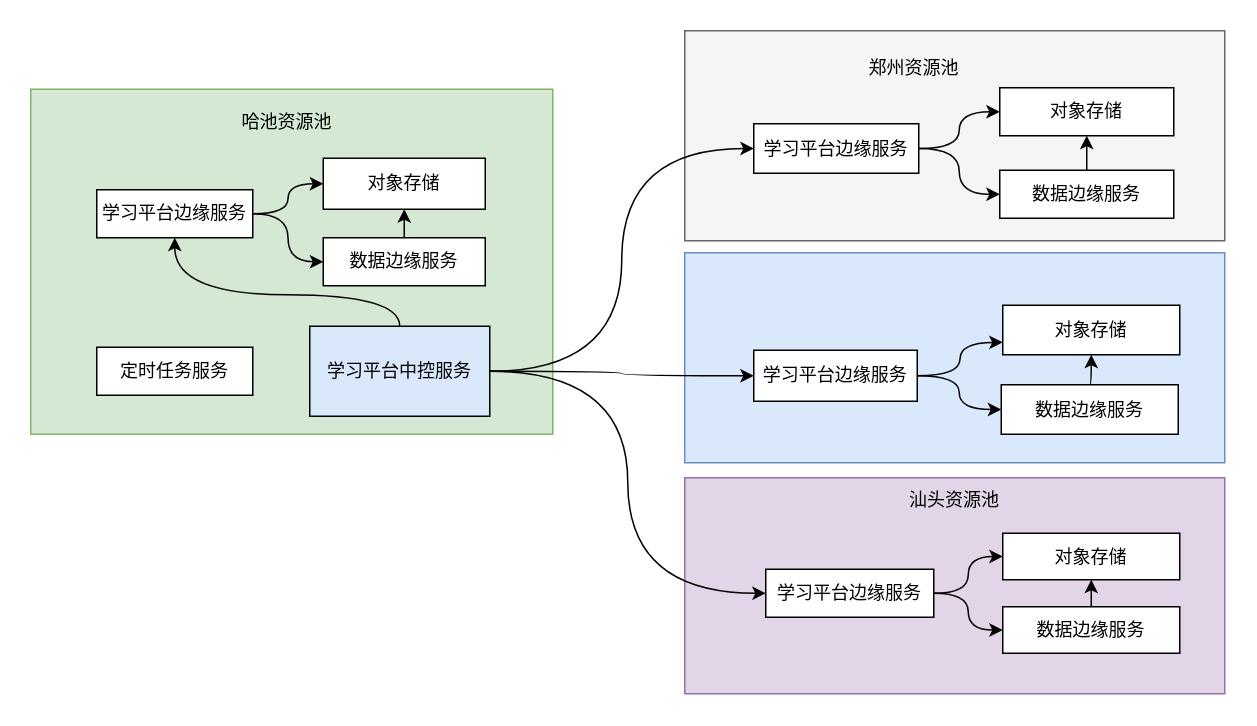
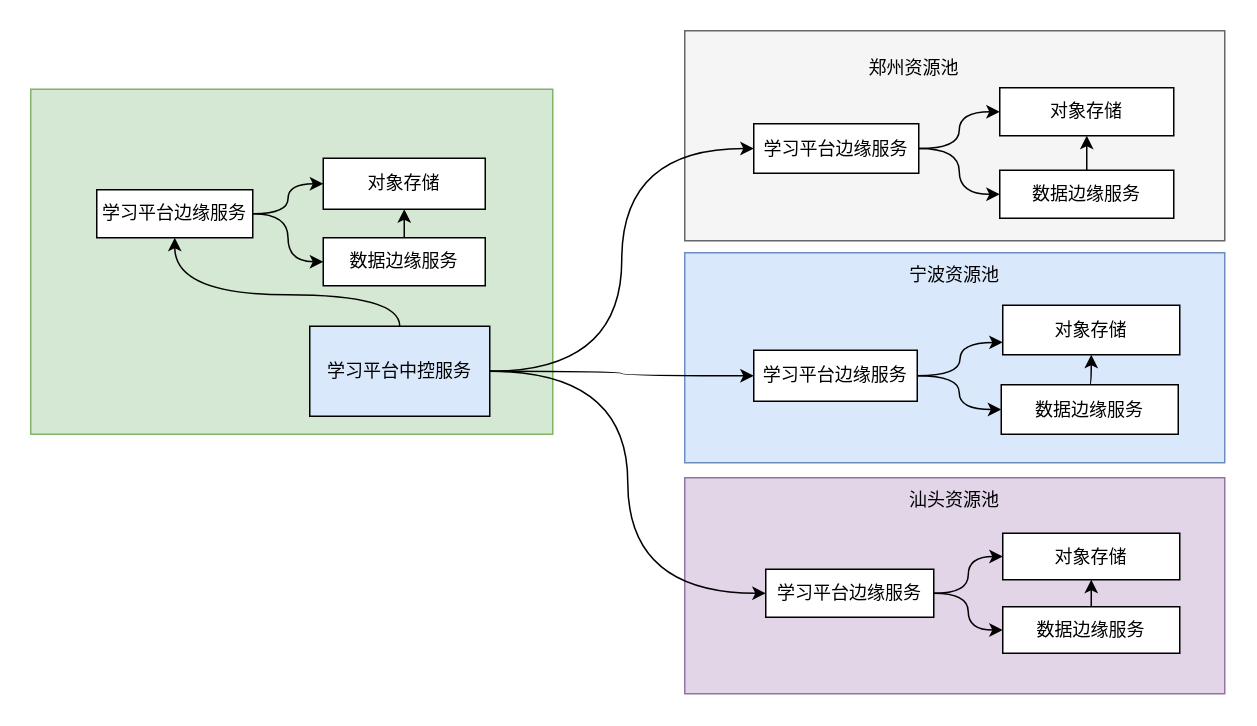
  <mxCell id="0" />
  <mxCell id="1" parent="0" />
  <mxCell id="2" value="" style="group" vertex="1" connectable="0" parent="1"><mxGeometry x="20" y="59" width="348" height="230" as="geometry" /></mxCell>
  <mxCell id="3" value="" style="rounded=0;whiteSpace=wrap;html=1;fillColor=#d5e8d4;strokeColor=#82b366;" vertex="1" parent="2"><mxGeometry width="348" height="230" as="geometry" /></mxCell>
  <mxCell id="4" value="学习平台中控服务" style="rounded=0;whiteSpace=wrap;html=1;fillColor=#dae8fc;" vertex="1" parent="2"><mxGeometry x="186" y="158" width="120" height="60" as="geometry" /></mxCell>
  <mxCell id="5" value="学习平台边缘服务" style="rounded=0;whiteSpace=wrap;html=1;" vertex="1" parent="2"><mxGeometry x="44" y="67" width="104" height="32" as="geometry" /></mxCell>
  <mxCell id="6" style="edgeStyle=orthogonalEdgeStyle;curved=1;rounded=0;orthogonalLoop=1;jettySize=auto;html=1;entryX=0.5;entryY=1;entryDx=0;entryDy=0;" edge="1" parent="2" source="4" target="5"><mxGeometry relative="1" as="geometry"><Array as="points"><mxPoint x="246" y="137" /><mxPoint x="96" y="137" /></Array></mxGeometry></mxCell>
  <mxCell id="7" value="对象存储" style="rounded=0;whiteSpace=wrap;html=1;" vertex="1" parent="2"><mxGeometry x="195" y="46" width="108" height="34" as="geometry" /></mxCell>
  <mxCell id="8" style="edgeStyle=orthogonalEdgeStyle;curved=1;rounded=0;orthogonalLoop=1;jettySize=auto;html=1;entryX=0;entryY=0.5;entryDx=0;entryDy=0;" edge="1" parent="2" source="5" target="7"><mxGeometry relative="1" as="geometry" /></mxCell>
- <mxCell id="9" value="哈池资源池" style="text;html=1;strokeColor=none;fillColor=none;align=center;verticalAlign=middle;whiteSpace=wrap;rounded=0;" vertex="1" parent="2"><mxGeometry x="126" y="7" width="90" height="30" as="geometry" /></mxCell>
  <mxCell id="10" style="edgeStyle=orthogonalEdgeStyle;curved=1;rounded=0;orthogonalLoop=1;jettySize=auto;html=1;exitX=0.5;exitY=0;exitDx=0;exitDy=0;entryX=0.5;entryY=1;entryDx=0;entryDy=0;" edge="1" parent="2" source="11" target="7"><mxGeometry relative="1" as="geometry" /></mxCell>
  <mxCell id="11" value="数据边缘服务" style="rounded=0;whiteSpace=wrap;html=1;" vertex="1" parent="2"><mxGeometry x="195" y="99" width="108" height="32" as="geometry" /></mxCell>
  <mxCell id="12" style="edgeStyle=orthogonalEdgeStyle;curved=1;rounded=0;orthogonalLoop=1;jettySize=auto;html=1;" edge="1" parent="2" source="5" target="11"><mxGeometry relative="1" as="geometry" /></mxCell>
- <mxCell id="13" value="定时任务服务" style="rounded=0;whiteSpace=wrap;html=1;" vertex="1" parent="2"><mxGeometry x="44" y="172" width="104" height="32" as="geometry" /></mxCell>
  <mxCell id="14" value="" style="rounded=0;whiteSpace=wrap;html=1;fillColor=#e1d5e7;strokeColor=#9673a6;" vertex="1" parent="1"><mxGeometry x="456" y="318" width="360" height="144" as="geometry" /></mxCell>
  <mxCell id="15" value="" style="rounded=0;whiteSpace=wrap;html=1;fillColor=#dae8fc;strokeColor=#6c8ebf;" vertex="1" parent="1"><mxGeometry x="456" y="168" width="360" height="140" as="geometry" /></mxCell>
  <mxCell id="16" value="" style="rounded=0;whiteSpace=wrap;html=1;fillColor=#f5f5f5;fontColor=#333333;strokeColor=#666666;" vertex="1" parent="1"><mxGeometry x="456" y="20" width="360" height="140" as="geometry" /></mxCell>
  <mxCell id="17" style="edgeStyle=orthogonalEdgeStyle;curved=1;rounded=0;orthogonalLoop=1;jettySize=auto;html=1;entryX=0;entryY=0.5;entryDx=0;entryDy=0;" edge="1" parent="1" source="4" target="22"><mxGeometry relative="1" as="geometry" /></mxCell>
  <mxCell id="18" style="edgeStyle=orthogonalEdgeStyle;curved=1;rounded=0;orthogonalLoop=1;jettySize=auto;html=1;entryX=0;entryY=0.5;entryDx=0;entryDy=0;" edge="1" parent="1" source="4" target="25"><mxGeometry relative="1" as="geometry" /></mxCell>
  <mxCell id="19" style="edgeStyle=orthogonalEdgeStyle;curved=1;rounded=0;orthogonalLoop=1;jettySize=auto;html=1;entryX=0;entryY=0.5;entryDx=0;entryDy=0;" edge="1" parent="1" source="4" target="28"><mxGeometry relative="1" as="geometry" /></mxCell>
  <mxCell id="20" style="edgeStyle=orthogonalEdgeStyle;curved=1;rounded=0;orthogonalLoop=1;jettySize=auto;html=1;entryX=0;entryY=0.5;entryDx=0;entryDy=0;" edge="1" parent="1" source="22" target="29"><mxGeometry relative="1" as="geometry" /></mxCell>
  <mxCell id="21" style="edgeStyle=orthogonalEdgeStyle;curved=1;rounded=0;orthogonalLoop=1;jettySize=auto;html=1;entryX=0;entryY=0.5;entryDx=0;entryDy=0;" edge="1" parent="1" source="22" target="36"><mxGeometry relative="1" as="geometry" /></mxCell>
  <mxCell id="22" value="学习平台边缘服务" style="rounded=0;whiteSpace=wrap;html=1;" vertex="1" parent="1"><mxGeometry x="502" y="82" width="110" height="33" as="geometry" /></mxCell>
  <mxCell id="23" style="edgeStyle=orthogonalEdgeStyle;curved=1;rounded=0;orthogonalLoop=1;jettySize=auto;html=1;entryX=0;entryY=0.75;entryDx=0;entryDy=0;" edge="1" parent="1" source="25" target="30"><mxGeometry relative="1" as="geometry" /></mxCell>
  <mxCell id="24" style="edgeStyle=orthogonalEdgeStyle;curved=1;rounded=0;orthogonalLoop=1;jettySize=auto;html=1;entryX=0;entryY=0.5;entryDx=0;entryDy=0;" edge="1" parent="1" source="25" target="38"><mxGeometry relative="1" as="geometry" /></mxCell>
  <mxCell id="25" value="学习平台边缘服务" style="rounded=0;whiteSpace=wrap;html=1;" vertex="1" parent="1"><mxGeometry x="502" y="233" width="109" height="34" as="geometry" /></mxCell>
  <mxCell id="26" style="edgeStyle=orthogonalEdgeStyle;curved=1;rounded=0;orthogonalLoop=1;jettySize=auto;html=1;entryX=0;entryY=0.5;entryDx=0;entryDy=0;" edge="1" parent="1" source="28" target="31"><mxGeometry relative="1" as="geometry" /></mxCell>
  <mxCell id="27" style="edgeStyle=orthogonalEdgeStyle;curved=1;rounded=0;orthogonalLoop=1;jettySize=auto;html=1;entryX=0;entryY=0.5;entryDx=0;entryDy=0;" edge="1" parent="1" source="28" target="40"><mxGeometry relative="1" as="geometry" /></mxCell>
  <mxCell id="28" value="学习平台边缘服务" style="rounded=0;whiteSpace=wrap;html=1;" vertex="1" parent="1"><mxGeometry x="510" y="379" width="112" height="32" as="geometry" /></mxCell>
  <mxCell id="29" value="对象存储" style="rounded=0;whiteSpace=wrap;html=1;" vertex="1" parent="1"><mxGeometry x="666" y="58" width="116" height="32" as="geometry" /></mxCell>
  <mxCell id="30" value="对象存储" style="rounded=0;whiteSpace=wrap;html=1;" vertex="1" parent="1"><mxGeometry x="668" y="203" width="118" height="33" as="geometry" /></mxCell>
  <mxCell id="31" value="对象存储" style="rounded=0;whiteSpace=wrap;html=1;" vertex="1" parent="1"><mxGeometry x="668" y="355" width="118" height="31" as="geometry" /></mxCell>
  <mxCell id="32" value="郑州资源池" style="text;html=1;strokeColor=none;fillColor=none;align=center;verticalAlign=middle;whiteSpace=wrap;rounded=0;" vertex="1" parent="1"><mxGeometry x="569" y="30" width="80" height="30" as="geometry" /></mxCell>
+ <mxCell id="33" value="宁波资源池" style="text;html=1;strokeColor=none;fillColor=none;align=center;verticalAlign=middle;whiteSpace=wrap;rounded=0;" vertex="1" parent="1"><mxGeometry x="596" y="168" width="80" height="30" as="geometry" /></mxCell>
  <mxCell id="34" value="汕头资源池" style="text;html=1;strokeColor=none;fillColor=none;align=center;verticalAlign=middle;whiteSpace=wrap;rounded=0;" vertex="1" parent="1"><mxGeometry x="596" y="318" width="80" height="30" as="geometry" /></mxCell>
  <mxCell id="35" style="edgeStyle=orthogonalEdgeStyle;curved=1;rounded=0;orthogonalLoop=1;jettySize=auto;html=1;exitX=0.5;exitY=0;exitDx=0;exitDy=0;entryX=0.5;entryY=1;entryDx=0;entryDy=0;" edge="1" parent="1" source="36" target="29"><mxGeometry relative="1" as="geometry" /></mxCell>
  <mxCell id="36" value="数据边缘服务" style="rounded=0;whiteSpace=wrap;html=1;" vertex="1" parent="1"><mxGeometry x="666" y="113" width="116" height="32" as="geometry" /></mxCell>
  <mxCell id="37" style="edgeStyle=orthogonalEdgeStyle;curved=1;rounded=0;orthogonalLoop=1;jettySize=auto;html=1;exitX=0.5;exitY=0;exitDx=0;exitDy=0;entryX=0.5;entryY=1;entryDx=0;entryDy=0;" edge="1" parent="1" source="38" target="30"><mxGeometry relative="1" as="geometry" /></mxCell>
  <mxCell id="38" value="数据边缘服务" style="rounded=0;whiteSpace=wrap;html=1;" vertex="1" parent="1"><mxGeometry x="667" y="256" width="118" height="33" as="geometry" /></mxCell>
  <mxCell id="39" style="edgeStyle=orthogonalEdgeStyle;curved=1;rounded=0;orthogonalLoop=1;jettySize=auto;html=1;exitX=0.5;exitY=0;exitDx=0;exitDy=0;entryX=0.5;entryY=1;entryDx=0;entryDy=0;" edge="1" parent="1" source="40" target="31"><mxGeometry relative="1" as="geometry" /></mxCell>
  <mxCell id="40" value="数据边缘服务" style="rounded=0;whiteSpace=wrap;html=1;" vertex="1" parent="1"><mxGeometry x="668" y="404" width="118" height="31" as="geometry" /></mxCell>
